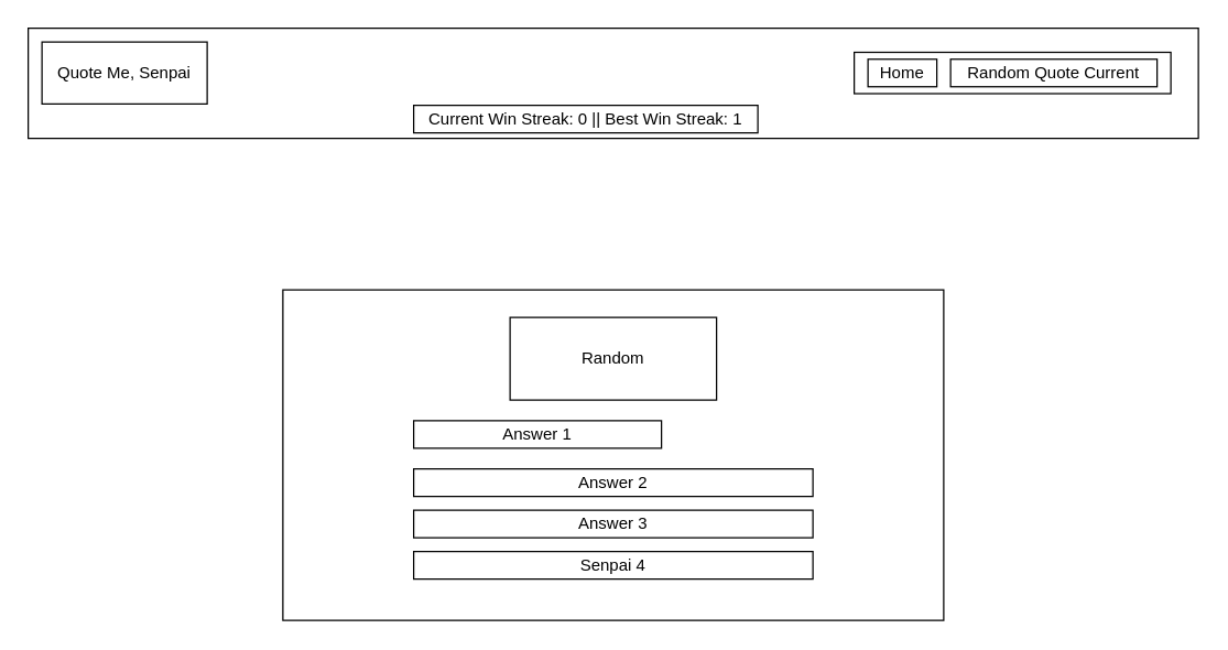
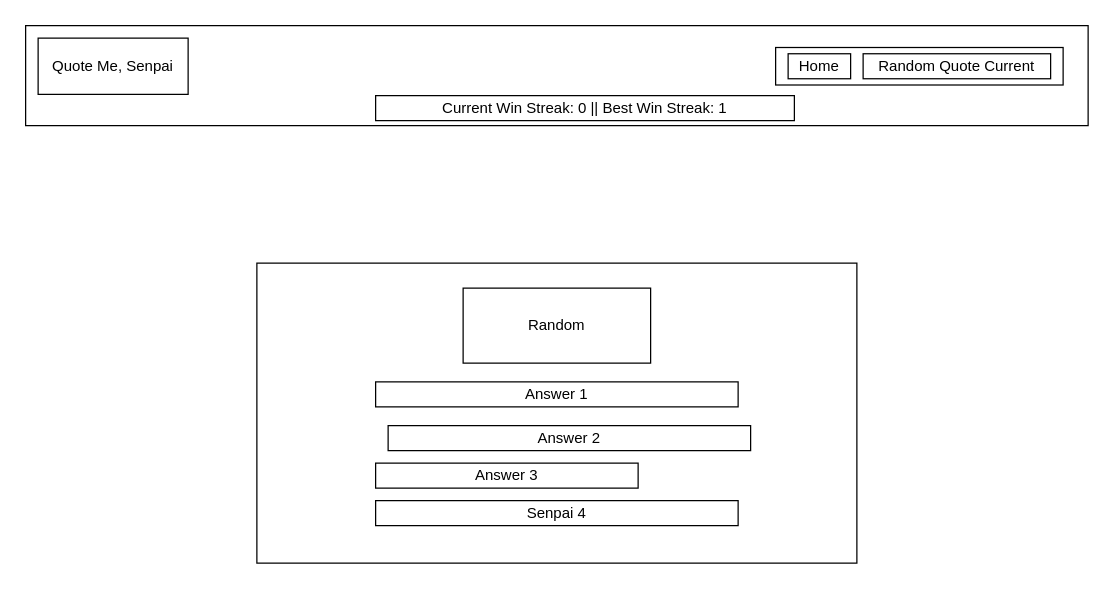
  <mxCell id="0" />
  <mxCell id="1" parent="0" />
  <mxCell id="2" value="" style="rounded=0;whiteSpace=wrap;html=1;fontSize=12;" parent="1" vertex="1"><mxGeometry width="850" height="80" as="geometry" x="20" y="20" /></mxCell>
  <mxCell id="3" value="" style="rounded=0;whiteSpace=wrap;html=1;" parent="1" vertex="1"><mxGeometry x="620" y="37.5" width="230" height="30" as="geometry" /></mxCell>
  <mxCell id="4" value="Home" style="rounded=0;whiteSpace=wrap;html=1;" parent="1" vertex="1"><mxGeometry x="630" y="42.5" width="50" height="20" as="geometry" /></mxCell>
  <mxCell id="5" value="Random Quote Current" style="rounded=0;whiteSpace=wrap;html=1;" parent="1" vertex="1"><mxGeometry x="690" y="42.5" width="150" height="20" as="geometry" /></mxCell>
  <mxCell id="6" value="Quote Me, Senpai" style="rounded=0;whiteSpace=wrap;html=1;" parent="1" vertex="1"><mxGeometry x="30" y="30" width="120" height="45" as="geometry" /></mxCell>
- <mxCell id="7" value="Current Win Streak: 0 || Best Win Streak: 1" style="rounded=0;whiteSpace=wrap;html=1;" parent="1" vertex="1"><mxGeometry x="300" y="76" width="250" height="20" as="geometry" /></mxCell>
+ <mxCell id="7" value="Current Win Streak: 0 || Best Win Streak: 1" style="rounded=0;whiteSpace=wrap;html=1;" parent="1" vertex="1"><mxGeometry x="300" y="76" width="335" height="20" as="geometry" /></mxCell>
  <mxCell id="8" value="" style="rounded=0;whiteSpace=wrap;html=1;" parent="1" vertex="1"><mxGeometry x="205" y="210" width="480" height="240" as="geometry" /></mxCell>
  <mxCell id="9" value="Random" style="rounded=0;whiteSpace=wrap;html=1;fontSize=12;" parent="1" vertex="1"><mxGeometry x="370" y="230" width="150" height="60" as="geometry" /></mxCell>
- <mxCell id="10" value="Answer 1" style="rounded=0;whiteSpace=wrap;html=1;" parent="1" vertex="1"><mxGeometry x="300" y="305" width="180" height="20" as="geometry" /></mxCell>
- <mxCell id="11" value="Answer 2" style="rounded=0;whiteSpace=wrap;html=1;" parent="1" vertex="1"><mxGeometry x="300" y="340" width="290" height="20" as="geometry" /></mxCell>
- <mxCell id="12" value="Answer 3" style="rounded=0;whiteSpace=wrap;html=1;" parent="1" vertex="1"><mxGeometry x="300" y="370" width="290" height="20" as="geometry" /></mxCell>
+ <mxCell id="10" value="Answer 1" style="rounded=0;whiteSpace=wrap;html=1;" parent="1" vertex="1"><mxGeometry x="300" y="305" width="290" height="20" as="geometry" /></mxCell>
+ <mxCell id="11" value="Answer 2" style="rounded=0;whiteSpace=wrap;html=1;" parent="1" vertex="1"><mxGeometry x="310" y="340" width="290" height="20" as="geometry" /></mxCell>
+ <mxCell id="12" value="Answer 3" style="rounded=0;whiteSpace=wrap;html=1;" parent="1" vertex="1"><mxGeometry x="300" y="370" width="210" height="20" as="geometry" /></mxCell>
  <mxCell id="13" value="Senpai 4" style="rounded=0;whiteSpace=wrap;html=1;" parent="1" vertex="1"><mxGeometry x="300" y="400" width="290" height="20" as="geometry" /></mxCell>
